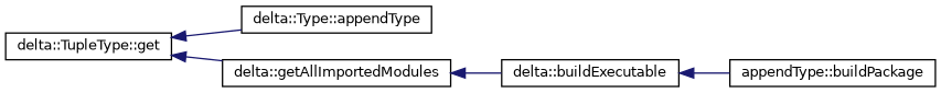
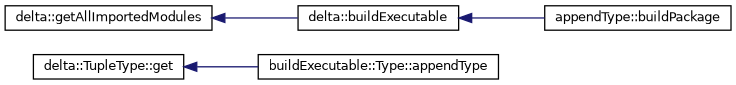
  digraph {
    fontname="DejaVu Sans"
    rankdir=LR
    node [color=black fillcolor=white fontname="DejaVu Sans" fontsize=10 shape=record style=filled]
    edge [color=midnightblue dir=back fontname="DejaVu Sans" fontsize=10 labelfontname=Helvetica labelfontsize=10 style=solid]
    n1 [height=0.2 label="delta::TupleType::get" width=0.4]
-   n2 [height=0.2 label="delta::Type::appendType" width=0.4]
+   n2 [height=0.2 label="buildExecutable::Type::appendType" width=0.4]
    n3 [height=0.2 label="delta::getAllImportedModules" width=0.4]
    n4 [height=0.2 label="delta::buildExecutable" width=0.4]
    n5 [height=0.2 label="appendType::buildPackage" width=0.4]
    n1 -> n2
-   n1 -> n3
    n3 -> n4
    n4 -> n5
  }
